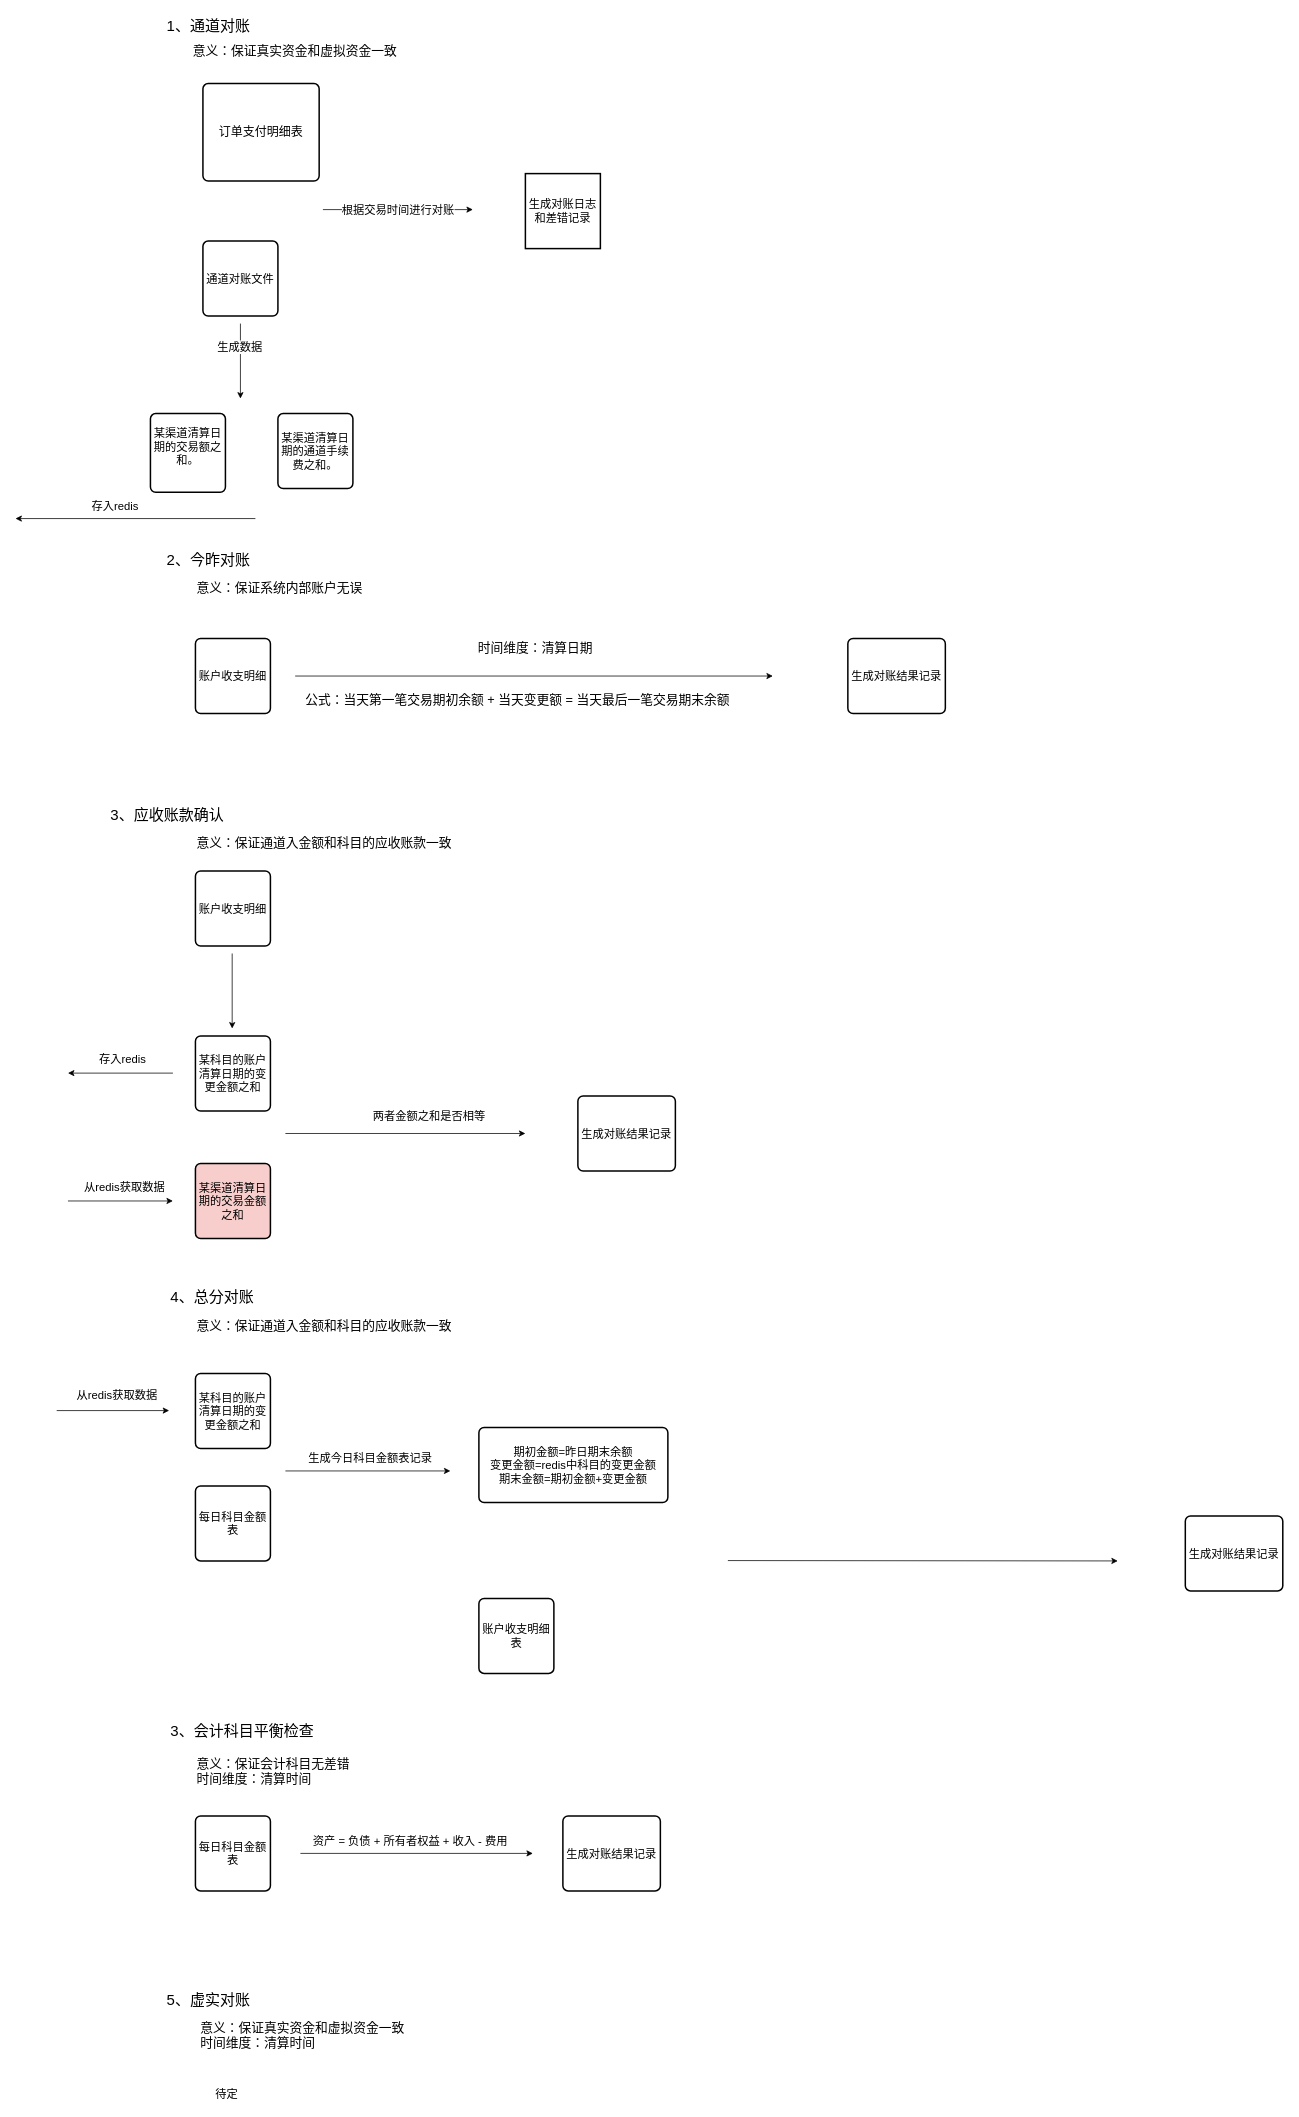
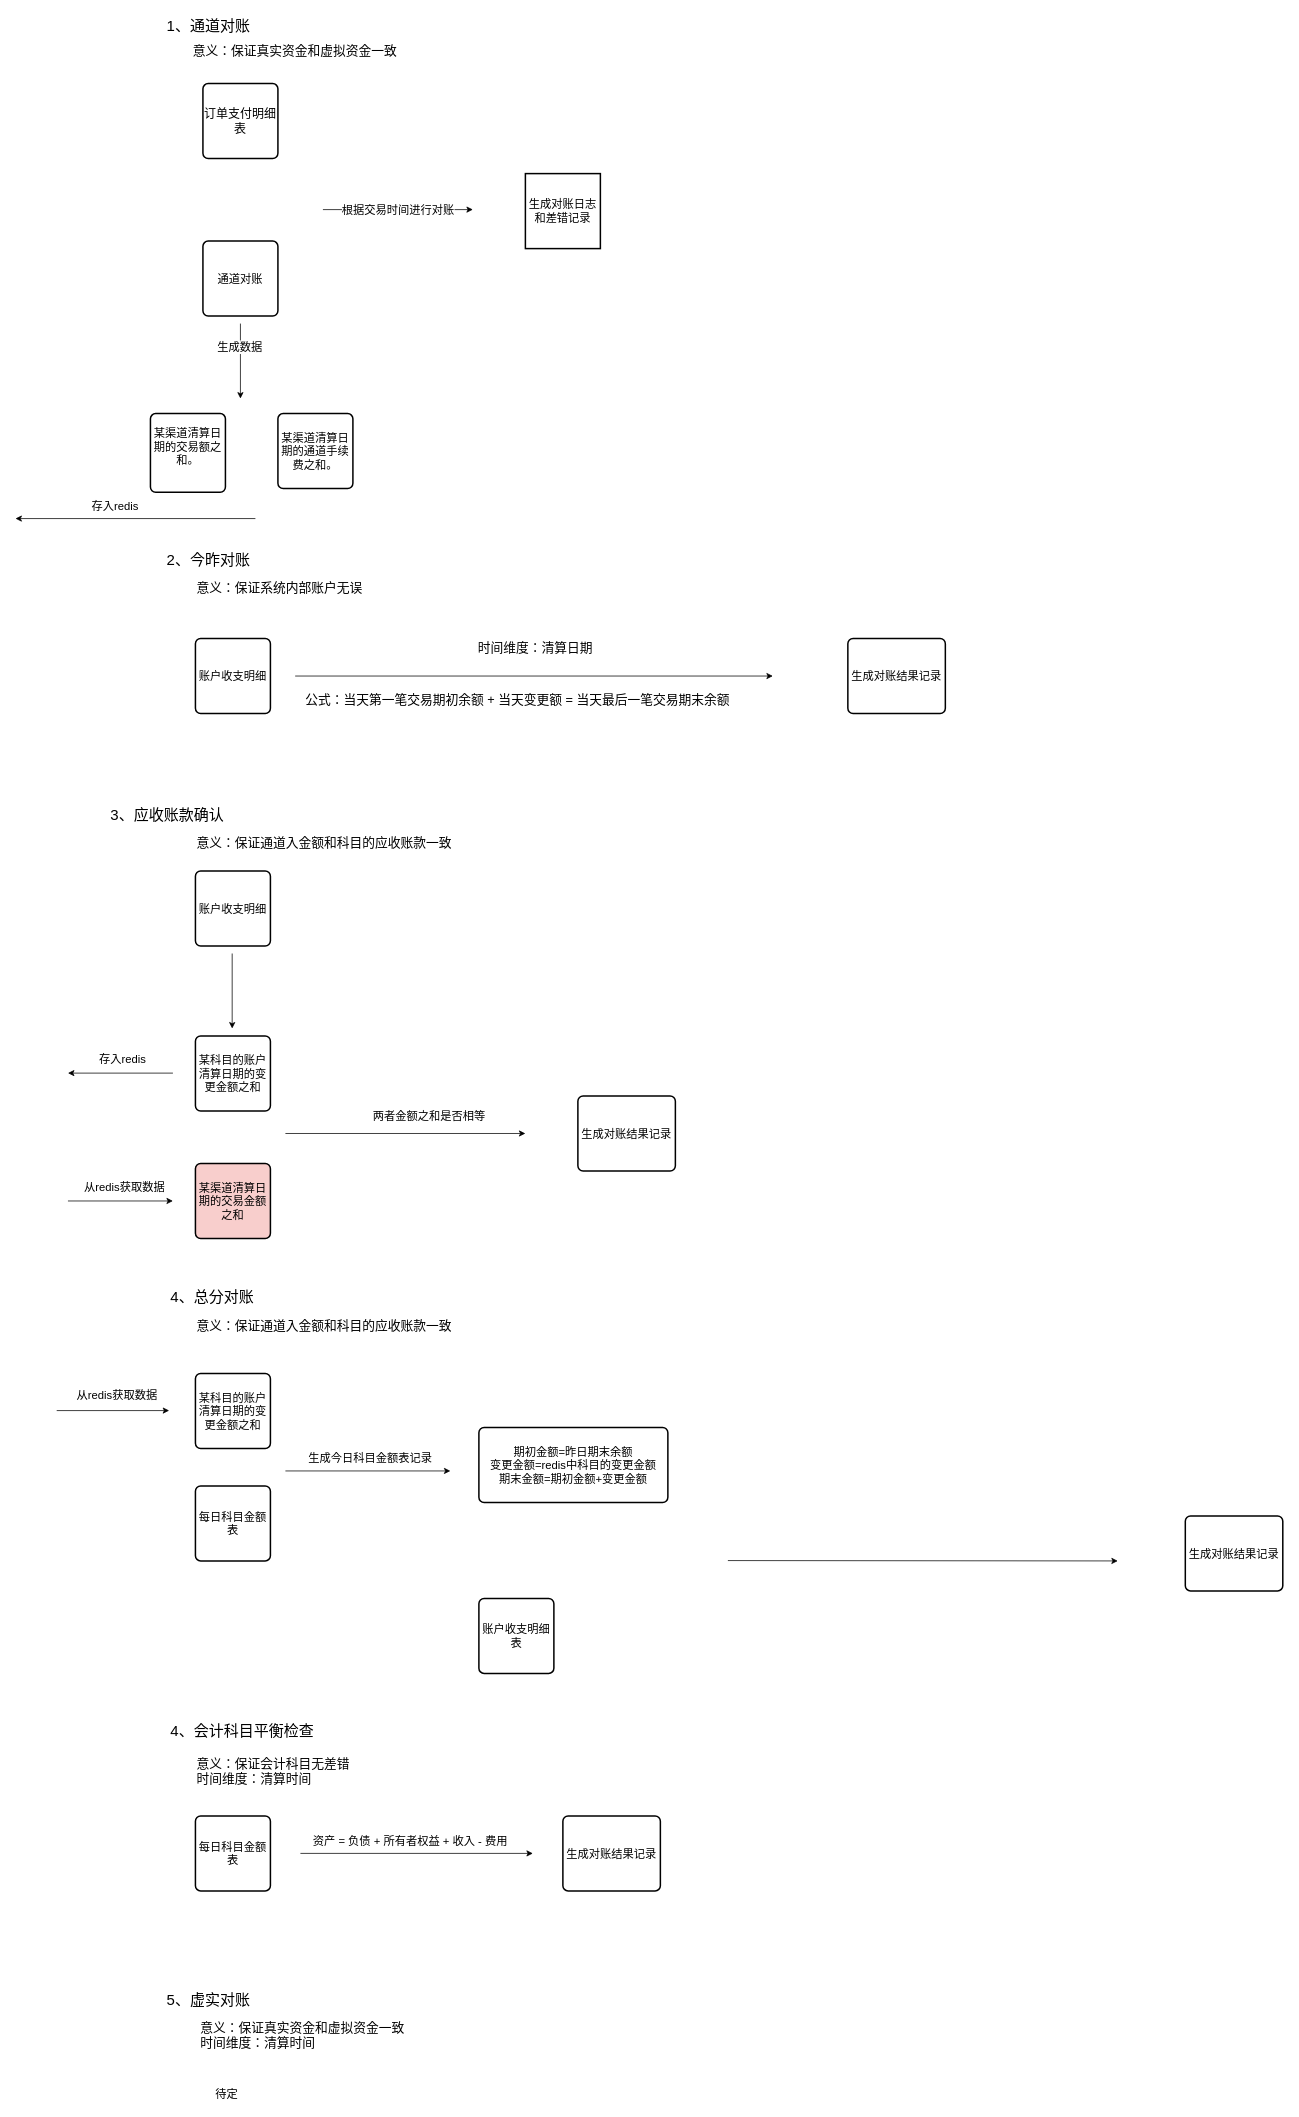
  <mxCell id="0" />
  <mxCell id="1" parent="0" />
- <mxCell id="2" value="订单支付明细表" style="rounded=1;whiteSpace=wrap;html=1;absoluteArcSize=1;arcSize=14;strokeWidth=2;fontSize=16;" vertex="1" parent="1"><mxGeometry x="270" y="111" width="155" height="130" as="geometry" /></mxCell>
+ <mxCell id="2" value="订单支付明细表" style="rounded=1;whiteSpace=wrap;html=1;absoluteArcSize=1;arcSize=14;strokeWidth=2;fontSize=16;" vertex="1" parent="1"><mxGeometry x="270" y="111" width="100" height="100" as="geometry" /></mxCell>
  <mxCell id="3" value="生成对账日志和差错记录" style="whiteSpace=wrap;html=1;absoluteArcSize=1;arcSize=14;strokeWidth=2;fontSize=15;rounded=0;" vertex="1" parent="1"><mxGeometry x="700" y="231" width="100" height="100" as="geometry" /></mxCell>
  <mxCell id="4" value="1、通道对账&lt;br style=&quot;font-size: 20px;&quot;&gt;" style="text;html=1;resizable=0;points=[];autosize=1;align=left;verticalAlign=top;spacingTop=-4;fontSize=20;" vertex="1" parent="1"><mxGeometry x="220" y="20" width="80" height="20" as="geometry" /></mxCell>
- <mxCell id="5" value="通道对账文件" style="rounded=1;whiteSpace=wrap;html=1;absoluteArcSize=1;arcSize=14;strokeWidth=2;fontSize=15;" vertex="1" parent="1"><mxGeometry x="270" y="321" width="100" height="100" as="geometry" /></mxCell>
+ <mxCell id="5" value="通道对账" style="rounded=1;whiteSpace=wrap;html=1;absoluteArcSize=1;arcSize=14;strokeWidth=2;fontSize=15;" vertex="1" parent="1"><mxGeometry x="270" y="321" width="100" height="100" as="geometry" /></mxCell>
  <mxCell id="6" value="根据交易时间进行对账" style="endArrow=classic;html=1;fontSize=15;" edge="1" parent="1"><mxGeometry width="50" height="50" relative="1" as="geometry"><mxPoint x="430" y="279" as="sourcePoint" /><mxPoint x="630" y="279" as="targetPoint" /></mxGeometry></mxCell>
  <mxCell id="7" value="" style="endArrow=classic;html=1;fontSize=12;" edge="1" parent="1"><mxGeometry width="50" height="50" relative="1" as="geometry"><mxPoint x="340" y="691" as="sourcePoint" /><mxPoint x="20" y="691" as="targetPoint" /></mxGeometry></mxCell>
  <mxCell id="8" value="某渠道清算日期的交易额之和。&lt;br style=&quot;font-size: 15px&quot;&gt;&lt;br style=&quot;font-size: 15px&quot;&gt;" style="rounded=1;whiteSpace=wrap;html=1;absoluteArcSize=1;arcSize=14;strokeWidth=2;fontSize=15;" vertex="1" parent="1"><mxGeometry x="200" y="551" width="100" height="105" as="geometry" /></mxCell>
  <mxCell id="9" value="2、今昨对账&lt;br style=&quot;font-size: 20px&quot;&gt;" style="text;html=1;resizable=0;points=[];autosize=1;align=left;verticalAlign=top;spacingTop=-4;fontSize=20;" vertex="1" parent="1"><mxGeometry x="220" y="731" width="130" height="30" as="geometry" /></mxCell>
  <mxCell id="10" value="意义：保证真实资金和虚拟资金一致" style="text;html=1;resizable=0;points=[];autosize=1;align=left;verticalAlign=top;spacingTop=-4;fontSize=17;" vertex="1" parent="1"><mxGeometry x="255" y="55.5" width="230" height="20" as="geometry" /></mxCell>
  <mxCell id="11" value="意义：保证系统内部账户无误" style="text;html=1;resizable=0;points=[];autosize=1;align=left;verticalAlign=top;spacingTop=-4;fontSize=17;" vertex="1" parent="1"><mxGeometry x="260" y="771" width="240" height="20" as="geometry" /></mxCell>
  <mxCell id="12" value="账户收支明细" style="rounded=1;whiteSpace=wrap;html=1;absoluteArcSize=1;arcSize=14;strokeWidth=2;fontSize=15;" vertex="1" parent="1"><mxGeometry x="260" y="851" width="100" height="100" as="geometry" /></mxCell>
  <mxCell id="13" value="" style="endArrow=classic;html=1;fontSize=12;" edge="1" parent="1"><mxGeometry width="50" height="50" relative="1" as="geometry"><mxPoint x="393" y="901" as="sourcePoint" /><mxPoint x="1030" y="901" as="targetPoint" /></mxGeometry></mxCell>
  <mxCell id="14" value="时间维度：清算日期&lt;br&gt;&lt;br&gt;" style="text;html=1;resizable=0;points=[];autosize=1;align=left;verticalAlign=top;spacingTop=-4;fontSize=17;" vertex="1" parent="1"><mxGeometry x="635" y="851" width="170" height="40" as="geometry" /></mxCell>
  <mxCell id="15" value="公式：当天第一笔交易期初余额 + 当天变更额 = 当天最后一笔交易期末余额&lt;br&gt;" style="text;html=1;resizable=0;points=[];autosize=1;align=left;verticalAlign=top;spacingTop=-4;fontSize=17;" vertex="1" parent="1"><mxGeometry x="405" y="921" width="580" height="20" as="geometry" /></mxCell>
  <mxCell id="16" value="生成对账结果记录" style="rounded=1;whiteSpace=wrap;html=1;absoluteArcSize=1;arcSize=14;strokeWidth=2;fontSize=15;" vertex="1" parent="1"><mxGeometry x="1130" y="851" width="130" height="100" as="geometry" /></mxCell>
  <mxCell id="17" value="某渠道清算日期的通道手续费之和。" style="rounded=1;whiteSpace=wrap;html=1;absoluteArcSize=1;arcSize=14;strokeWidth=2;fontSize=15;" vertex="1" parent="1"><mxGeometry x="370" y="551" width="100" height="100" as="geometry" /></mxCell>
  <mxCell id="18" value="3、应收账款确认&lt;br style=&quot;font-size: 20px&quot;&gt;" style="text;html=1;resizable=0;points=[];autosize=1;align=left;verticalAlign=top;spacingTop=-4;fontSize=20;" vertex="1" parent="1"><mxGeometry x="145" y="1071" width="170" height="30" as="geometry" /></mxCell>
  <mxCell id="19" value="意义：&lt;span&gt;保证通道入金额和科目的应收账款一致&lt;/span&gt;" style="text;html=1;resizable=0;points=[];autosize=1;align=left;verticalAlign=top;spacingTop=-4;fontSize=17;" vertex="1" parent="1"><mxGeometry x="260" y="1111" width="360" height="20" as="geometry" /></mxCell>
  <mxCell id="20" value="账户收支明细" style="rounded=1;whiteSpace=wrap;html=1;absoluteArcSize=1;arcSize=14;strokeWidth=2;fontSize=15;" vertex="1" parent="1"><mxGeometry x="260" y="1161" width="100" height="100" as="geometry" /></mxCell>
  <mxCell id="21" value="某渠道清算日期的交易金额之和" style="rounded=1;whiteSpace=wrap;html=1;absoluteArcSize=1;arcSize=14;strokeWidth=2;fontSize=15;fillColor=#f8cecc;" vertex="1" parent="1"><mxGeometry x="260" y="1551" width="100" height="100" as="geometry" /></mxCell>
  <mxCell id="22" value="" style="endArrow=classic;html=1;fontSize=15;" edge="1" parent="1"><mxGeometry width="50" height="50" relative="1" as="geometry"><mxPoint x="309" y="1271" as="sourcePoint" /><mxPoint x="309" y="1371" as="targetPoint" /></mxGeometry></mxCell>
  <mxCell id="23" value="" style="endArrow=classic;html=1;fontSize=15;" edge="1" parent="1"><mxGeometry width="50" height="50" relative="1" as="geometry"><mxPoint x="320" y="431" as="sourcePoint" /><mxPoint x="320" y="531" as="targetPoint" /></mxGeometry></mxCell>
  <mxCell id="24" value="生成数据" style="text;html=1;resizable=0;points=[];align=center;verticalAlign=middle;labelBackgroundColor=#ffffff;fontSize=15;" vertex="1" connectable="0" parent="23"><mxGeometry x="-0.4" y="-2" relative="1" as="geometry"><mxPoint as="offset" /></mxGeometry></mxCell>
  <mxCell id="25" value="存入redis" style="text;html=1;resizable=0;points=[];autosize=1;align=left;verticalAlign=top;spacingTop=-4;fontSize=15;" vertex="1" parent="1"><mxGeometry x="120" y="663" width="80" height="20" as="geometry" /></mxCell>
  <mxCell id="26" value="某科目的账户清算日期的变更金额之和" style="rounded=1;whiteSpace=wrap;html=1;absoluteArcSize=1;arcSize=14;strokeWidth=2;fontSize=15;" vertex="1" parent="1"><mxGeometry x="260" y="1381" width="100" height="100" as="geometry" /></mxCell>
  <mxCell id="27" value="" style="endArrow=classic;html=1;fontSize=15;" edge="1" parent="1"><mxGeometry width="50" height="50" relative="1" as="geometry"><mxPoint x="230" y="1430.5" as="sourcePoint" /><mxPoint x="90" y="1430.5" as="targetPoint" /></mxGeometry></mxCell>
  <mxCell id="28" value="存入redis" style="text;html=1;resizable=0;points=[];autosize=1;align=left;verticalAlign=top;spacingTop=-4;fontSize=15;" vertex="1" parent="1"><mxGeometry x="130" y="1400" width="80" height="20" as="geometry" /></mxCell>
  <mxCell id="29" value="" style="endArrow=classic;html=1;fontSize=15;" edge="1" parent="1"><mxGeometry width="50" height="50" relative="1" as="geometry"><mxPoint x="90" y="1601" as="sourcePoint" /><mxPoint x="230" y="1601" as="targetPoint" /></mxGeometry></mxCell>
  <mxCell id="30" value="从redis获取数据" style="text;html=1;resizable=0;points=[];autosize=1;align=left;verticalAlign=top;spacingTop=-4;fontSize=15;" vertex="1" parent="1"><mxGeometry x="110" y="1571" width="120" height="20" as="geometry" /></mxCell>
  <mxCell id="31" value="" style="endArrow=classic;html=1;fontSize=15;" edge="1" parent="1"><mxGeometry width="50" height="50" relative="1" as="geometry"><mxPoint x="380" y="1511" as="sourcePoint" /><mxPoint x="700" y="1511" as="targetPoint" /></mxGeometry></mxCell>
  <mxCell id="32" value="两者金额之和是否相等" style="text;html=1;resizable=0;points=[];autosize=1;align=left;verticalAlign=top;spacingTop=-4;fontSize=15;" vertex="1" parent="1"><mxGeometry x="495" y="1477" width="170" height="20" as="geometry" /></mxCell>
  <mxCell id="33" value="生成对账结果记录" style="rounded=1;whiteSpace=wrap;html=1;absoluteArcSize=1;arcSize=14;strokeWidth=2;fontSize=15;" vertex="1" parent="1"><mxGeometry x="770" y="1461" width="130" height="100" as="geometry" /></mxCell>
  <mxCell id="34" value="4、总分对账&lt;br style=&quot;font-size: 20px&quot;&gt;" style="text;html=1;resizable=0;points=[];autosize=1;align=left;verticalAlign=top;spacingTop=-4;fontSize=20;" vertex="1" parent="1"><mxGeometry x="225" y="1714" width="130" height="30" as="geometry" /></mxCell>
  <mxCell id="35" value="意义：&lt;span&gt;保证通道入金额和科目的应收账款一致&lt;/span&gt;" style="text;html=1;resizable=0;points=[];autosize=1;align=left;verticalAlign=top;spacingTop=-4;fontSize=17;" vertex="1" parent="1"><mxGeometry x="260" y="1755" width="360" height="20" as="geometry" /></mxCell>
  <mxCell id="36" value="" style="endArrow=classic;html=1;fontSize=15;" edge="1" parent="1"><mxGeometry width="50" height="50" relative="1" as="geometry"><mxPoint x="75" y="1880.5" as="sourcePoint" /><mxPoint x="225" y="1880.5" as="targetPoint" /></mxGeometry></mxCell>
  <mxCell id="37" value="某科目的账户清算日期的变更金额之和" style="rounded=1;whiteSpace=wrap;html=1;absoluteArcSize=1;arcSize=14;strokeWidth=2;fontSize=15;" vertex="1" parent="1"><mxGeometry x="260" y="1831" width="100" height="100" as="geometry" /></mxCell>
  <mxCell id="38" value="从redis获取数据" style="text;html=1;resizable=0;points=[];autosize=1;align=left;verticalAlign=top;spacingTop=-4;fontSize=15;" vertex="1" parent="1"><mxGeometry x="100" y="1848" width="120" height="20" as="geometry" /></mxCell>
  <mxCell id="39" value="每日科目金额表" style="rounded=1;whiteSpace=wrap;html=1;absoluteArcSize=1;arcSize=14;strokeWidth=2;fontSize=15;" vertex="1" parent="1"><mxGeometry x="260" y="1981" width="100" height="100" as="geometry" /></mxCell>
  <mxCell id="40" value="" style="endArrow=classic;html=1;fontSize=15;" edge="1" parent="1"><mxGeometry width="50" height="50" relative="1" as="geometry"><mxPoint x="380" y="1961" as="sourcePoint" /><mxPoint x="600" y="1961" as="targetPoint" /></mxGeometry></mxCell>
  <mxCell id="41" value="生成今日科目金额表记录" style="text;html=1;resizable=0;points=[];autosize=1;align=left;verticalAlign=top;spacingTop=-4;fontSize=15;" vertex="1" parent="1"><mxGeometry x="409" y="1933" width="180" height="20" as="geometry" /></mxCell>
  <mxCell id="42" value="&lt;font&gt;期初金额=昨日期末余额&lt;br&gt;&lt;/font&gt;&lt;font&gt;变更金额=redis中科目的变更金额&lt;br&gt;期末金额=期初金额+变更金额&lt;/font&gt;&lt;br&gt;" style="rounded=1;whiteSpace=wrap;html=1;absoluteArcSize=1;arcSize=14;strokeWidth=2;fontSize=15;" vertex="1" parent="1"><mxGeometry x="638" y="1903" width="252" height="100" as="geometry" /></mxCell>
  <mxCell id="43" value="账户收支明细表" style="rounded=1;whiteSpace=wrap;html=1;absoluteArcSize=1;arcSize=14;strokeWidth=2;fontSize=15;" vertex="1" parent="1"><mxGeometry x="638" y="2131" width="100" height="100" as="geometry" /></mxCell>
  <mxCell id="44" value="" style="endArrow=classic;html=1;fontSize=15;" edge="1" parent="1"><mxGeometry width="50" height="50" relative="1" as="geometry"><mxPoint x="970" y="2080.5" as="sourcePoint" /><mxPoint x="1490" y="2081" as="targetPoint" /></mxGeometry></mxCell>
  <mxCell id="45" value="生成对账结果记录" style="rounded=1;whiteSpace=wrap;html=1;absoluteArcSize=1;arcSize=14;strokeWidth=2;fontSize=15;" vertex="1" parent="1"><mxGeometry x="1580" y="2021" width="130" height="100" as="geometry" /></mxCell>
- <mxCell id="46" value="3、会计科目平衡检查&lt;br style=&quot;font-size: 20px&quot;&gt;" style="text;html=1;resizable=0;points=[];autosize=1;align=left;verticalAlign=top;spacingTop=-4;fontSize=20;" vertex="1" parent="1"><mxGeometry x="225" y="2293" width="210" height="30" as="geometry" /></mxCell>
+ <mxCell id="46" value="4、会计科目平衡检查&lt;br style=&quot;font-size: 20px&quot;&gt;" style="text;html=1;resizable=0;points=[];autosize=1;align=left;verticalAlign=top;spacingTop=-4;fontSize=20;" vertex="1" parent="1"><mxGeometry x="225" y="2293" width="210" height="30" as="geometry" /></mxCell>
  <mxCell id="47" value="意义：&lt;span&gt;保证会计科目无差错&lt;br&gt;时间维度：清算时间&lt;br&gt;&lt;/span&gt;" style="text;html=1;resizable=0;points=[];autosize=1;align=left;verticalAlign=top;spacingTop=-4;fontSize=17;" vertex="1" parent="1"><mxGeometry x="260" y="2339" width="220" height="40" as="geometry" /></mxCell>
  <mxCell id="48" value="每日科目金额表" style="rounded=1;whiteSpace=wrap;html=1;absoluteArcSize=1;arcSize=14;strokeWidth=2;fontSize=15;" vertex="1" parent="1"><mxGeometry x="260" y="2421" width="100" height="100" as="geometry" /></mxCell>
  <mxCell id="49" value="" style="endArrow=classic;html=1;fontSize=15;" edge="1" parent="1"><mxGeometry width="50" height="50" relative="1" as="geometry"><mxPoint x="400" y="2471" as="sourcePoint" /><mxPoint x="710" y="2471" as="targetPoint" /></mxGeometry></mxCell>
  <mxCell id="50" value="&lt;span&gt;资产 = 负债 + 所有者权益 + 收入 - 费用&lt;/span&gt;" style="text;html=1;resizable=0;points=[];autosize=1;align=left;verticalAlign=top;spacingTop=-4;fontSize=15;" vertex="1" parent="1"><mxGeometry x="415" y="2443" width="280" height="20" as="geometry" /></mxCell>
  <mxCell id="51" value="生成对账结果记录" style="rounded=1;whiteSpace=wrap;html=1;absoluteArcSize=1;arcSize=14;strokeWidth=2;fontSize=15;" vertex="1" parent="1"><mxGeometry x="750" y="2421" width="130" height="100" as="geometry" /></mxCell>
  <mxCell id="52" value="5、虚实对账&lt;br style=&quot;font-size: 20px&quot;&gt;" style="text;html=1;resizable=0;points=[];autosize=1;align=left;verticalAlign=top;spacingTop=-4;fontSize=20;" vertex="1" parent="1"><mxGeometry x="220" y="2651" width="130" height="30" as="geometry" /></mxCell>
  <mxCell id="53" value="意义：&lt;span&gt;保证真实资金和虚拟资金一致&lt;/span&gt;&lt;span&gt;&lt;br&gt;时间维度：清算时间&lt;br&gt;&lt;/span&gt;" style="text;html=1;resizable=0;points=[];autosize=1;align=left;verticalAlign=top;spacingTop=-4;fontSize=17;" vertex="1" parent="1"><mxGeometry x="265" y="2691" width="290" height="40" as="geometry" /></mxCell>
  <mxCell id="54" value="待定" style="text;html=1;resizable=0;points=[];autosize=1;align=left;verticalAlign=top;spacingTop=-4;fontSize=15;" vertex="1" parent="1"><mxGeometry x="285" y="2781" width="50" height="20" as="geometry" /></mxCell>
